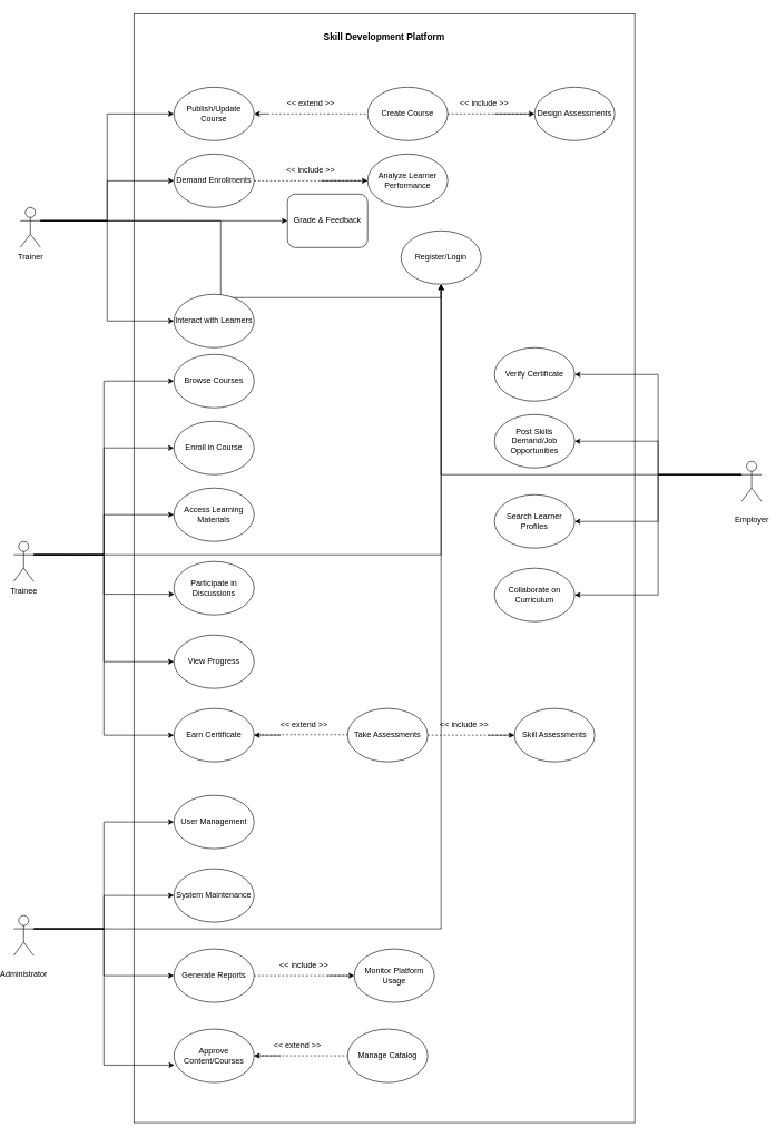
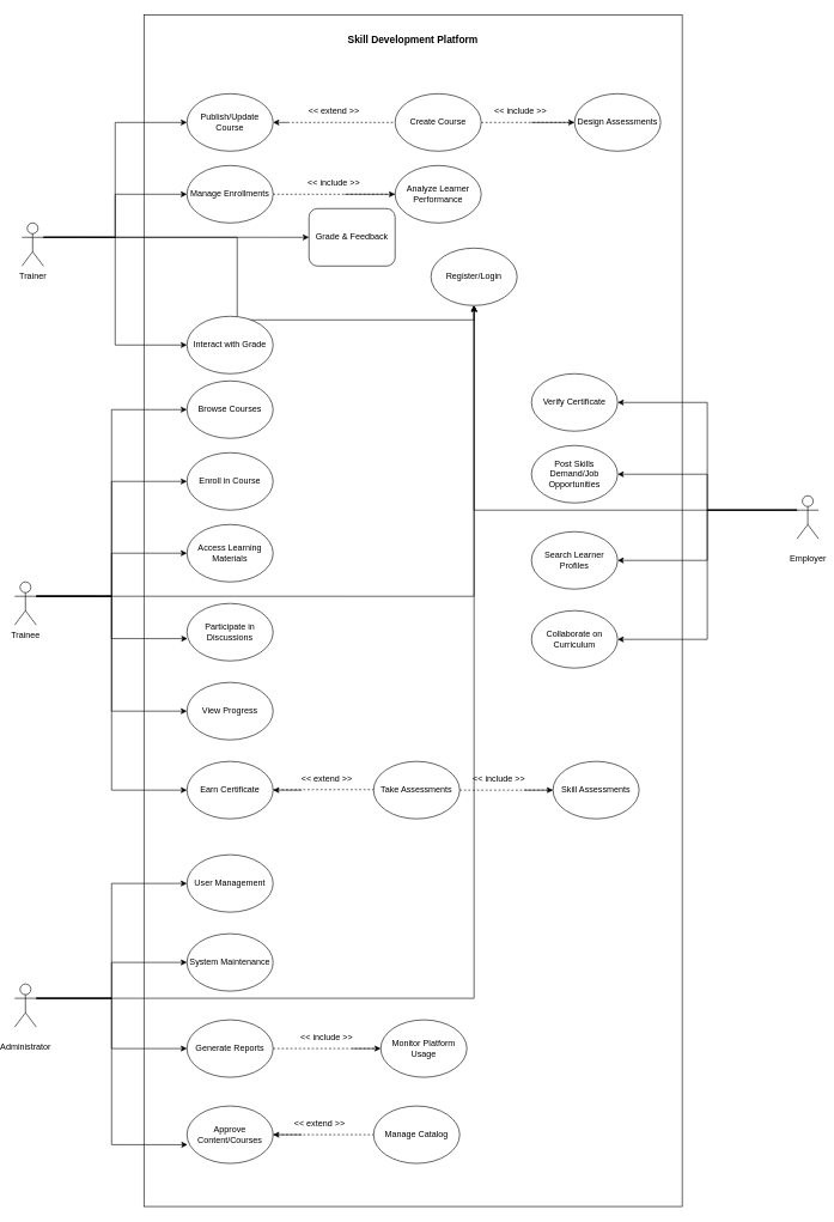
  <mxCell id="0" />
  <mxCell id="1" parent="0" />
  <mxCell id="2" value="" style="rounded=0;whiteSpace=wrap;html=1;" vertex="1" parent="1"><mxGeometry x="200" y="20" width="750" height="1660" as="geometry" /></mxCell>
  <mxCell id="3" style="edgeStyle=orthogonalEdgeStyle;rounded=0;orthogonalLoop=1;jettySize=auto;html=1;exitX=1;exitY=0.333;exitDx=0;exitDy=0;exitPerimeter=0;entryX=0;entryY=0.5;entryDx=0;entryDy=0;" edge="1" parent="1" source="8" target="9"><mxGeometry relative="1" as="geometry" /></mxCell>
  <mxCell id="4" style="edgeStyle=orthogonalEdgeStyle;rounded=0;orthogonalLoop=1;jettySize=auto;html=1;exitX=1;exitY=0.333;exitDx=0;exitDy=0;exitPerimeter=0;" edge="1" parent="1" source="8" target="19"><mxGeometry relative="1" as="geometry" /></mxCell>
  <mxCell id="5" style="edgeStyle=orthogonalEdgeStyle;rounded=0;orthogonalLoop=1;jettySize=auto;html=1;exitX=1;exitY=0.333;exitDx=0;exitDy=0;exitPerimeter=0;entryX=0;entryY=0.5;entryDx=0;entryDy=0;" edge="1" parent="1" source="8" target="20"><mxGeometry relative="1" as="geometry" /></mxCell>
  <mxCell id="6" style="edgeStyle=orthogonalEdgeStyle;rounded=0;orthogonalLoop=1;jettySize=auto;html=1;exitX=1;exitY=0.333;exitDx=0;exitDy=0;exitPerimeter=0;entryX=0;entryY=0.5;entryDx=0;entryDy=0;" edge="1" parent="1" source="8" target="21"><mxGeometry relative="1" as="geometry" /></mxCell>
  <mxCell id="7" style="edgeStyle=orthogonalEdgeStyle;rounded=0;orthogonalLoop=1;jettySize=auto;html=1;exitX=1;exitY=0.333;exitDx=0;exitDy=0;exitPerimeter=0;entryX=0.5;entryY=1;entryDx=0;entryDy=0;" edge="1" parent="1" source="8" target="58"><mxGeometry relative="1" as="geometry" /></mxCell>
  <mxCell id="8" value="Trainer" style="shape=umlActor;verticalLabelPosition=bottom;verticalAlign=top;html=1;outlineConnect=0;" vertex="1" parent="1"><mxGeometry x="30" y="310" width="30" height="60" as="geometry" /></mxCell>
  <mxCell id="9" value="Publish/Update Course" style="ellipse;whiteSpace=wrap;html=1;" vertex="1" parent="1"><mxGeometry x="260" y="130" width="120" height="80" as="geometry" /></mxCell>
  <mxCell id="10" value="&lt;b&gt;&lt;font style=&quot;font-size: 14px;&quot;&gt;Skill Development Platform&lt;/font&gt;&lt;/b&gt;" style="text;html=1;align=center;verticalAlign=middle;whiteSpace=wrap;rounded=0;" vertex="1" parent="1"><mxGeometry x="375" y="40" width="400" height="30" as="geometry" /></mxCell>
  <mxCell id="11" value="" style="endArrow=classic;html=1;rounded=0;" edge="1" parent="1"><mxGeometry width="50" height="50" relative="1" as="geometry"><mxPoint x="400" y="170" as="sourcePoint" /><mxPoint x="380" y="170" as="targetPoint" /></mxGeometry></mxCell>
  <mxCell id="12" value="&amp;lt;&amp;lt; extend &amp;gt;&amp;gt;" style="text;html=1;align=center;verticalAlign=middle;whiteSpace=wrap;rounded=0;" vertex="1" parent="1"><mxGeometry x="380" y="140" width="170" height="30" as="geometry" /></mxCell>
  <mxCell id="13" value="Create Course" style="ellipse;whiteSpace=wrap;html=1;" vertex="1" parent="1"><mxGeometry x="550" y="130" width="120" height="80" as="geometry" /></mxCell>
  <mxCell id="14" value="" style="endArrow=none;dashed=1;html=1;rounded=0;" edge="1" parent="1" target="15"><mxGeometry width="50" height="50" relative="1" as="geometry"><mxPoint x="670" y="170" as="sourcePoint" /><mxPoint x="720" y="120" as="targetPoint" /></mxGeometry></mxCell>
  <mxCell id="15" value="Design Assessments" style="ellipse;whiteSpace=wrap;html=1;" vertex="1" parent="1"><mxGeometry x="800" y="130" width="120" height="80" as="geometry" /></mxCell>
  <mxCell id="16" value="" style="endArrow=classic;html=1;rounded=0;entryX=0;entryY=0.5;entryDx=0;entryDy=0;" edge="1" parent="1" target="15"><mxGeometry width="50" height="50" relative="1" as="geometry"><mxPoint x="740" y="170" as="sourcePoint" /><mxPoint x="790" y="190" as="targetPoint" /></mxGeometry></mxCell>
  <mxCell id="17" value="&amp;lt;&amp;lt; include &amp;gt;&amp;gt;" style="text;html=1;align=center;verticalAlign=middle;whiteSpace=wrap;rounded=0;" vertex="1" parent="1"><mxGeometry x="640" y="140" width="170" height="30" as="geometry" /></mxCell>
  <mxCell id="18" value="" style="endArrow=none;dashed=1;html=1;rounded=0;" edge="1" parent="1"><mxGeometry width="50" height="50" relative="1" as="geometry"><mxPoint x="400" y="170" as="sourcePoint" /><mxPoint x="550" y="170" as="targetPoint" /></mxGeometry></mxCell>
- <mxCell id="19" value="Demand Enrollments" style="ellipse;whiteSpace=wrap;html=1;" vertex="1" parent="1"><mxGeometry x="260" y="230" width="120" height="80" as="geometry" /></mxCell>
+ <mxCell id="19" value="Manage Enrollments" style="ellipse;whiteSpace=wrap;html=1;" vertex="1" parent="1"><mxGeometry x="260" y="230" width="120" height="80" as="geometry" /></mxCell>
  <mxCell id="20" value="Grade &amp;amp; Feedback" style="whiteSpace=wrap;html=1;rounded=1;" vertex="1" parent="1"><mxGeometry x="430" y="290" width="120" height="80" as="geometry" /></mxCell>
- <mxCell id="21" value="Interact with Learners" style="ellipse;whiteSpace=wrap;html=1;" vertex="1" parent="1"><mxGeometry x="260" y="440" width="120" height="80" as="geometry" /></mxCell>
+ <mxCell id="21" value="Interact with Grade" style="ellipse;whiteSpace=wrap;html=1;" vertex="1" parent="1"><mxGeometry x="260" y="440" width="120" height="80" as="geometry" /></mxCell>
  <mxCell id="22" value="Analyze Learner Performance" style="ellipse;whiteSpace=wrap;html=1;" vertex="1" parent="1"><mxGeometry x="550" y="230" width="120" height="80" as="geometry" /></mxCell>
  <mxCell id="23" value="&amp;lt;&amp;lt; include &amp;gt;&amp;gt;" style="text;html=1;align=center;verticalAlign=middle;whiteSpace=wrap;rounded=0;" vertex="1" parent="1"><mxGeometry x="380" y="240" width="170" height="30" as="geometry" /></mxCell>
  <mxCell id="24" value="" style="endArrow=none;dashed=1;html=1;rounded=0;exitX=1;exitY=0.5;exitDx=0;exitDy=0;entryX=0;entryY=0.5;entryDx=0;entryDy=0;" edge="1" parent="1" source="19" target="22"><mxGeometry width="50" height="50" relative="1" as="geometry"><mxPoint x="540" y="420" as="sourcePoint" /><mxPoint x="590" y="370" as="targetPoint" /></mxGeometry></mxCell>
  <mxCell id="25" value="" style="endArrow=classic;html=1;rounded=0;" edge="1" parent="1"><mxGeometry width="50" height="50" relative="1" as="geometry"><mxPoint x="480" y="270" as="sourcePoint" /><mxPoint x="550" y="270" as="targetPoint" /></mxGeometry></mxCell>
  <mxCell id="26" value="Browse Courses" style="ellipse;whiteSpace=wrap;html=1;" vertex="1" parent="1"><mxGeometry x="260" y="530" width="120" height="80" as="geometry" /></mxCell>
  <mxCell id="27" value="Enroll in Course" style="ellipse;whiteSpace=wrap;html=1;" vertex="1" parent="1"><mxGeometry x="260" y="630" width="120" height="80" as="geometry" /></mxCell>
  <mxCell id="28" value="Access Learning Materials" style="ellipse;whiteSpace=wrap;html=1;" vertex="1" parent="1"><mxGeometry x="260" y="730" width="120" height="80" as="geometry" /></mxCell>
  <mxCell id="29" style="edgeStyle=orthogonalEdgeStyle;rounded=0;orthogonalLoop=1;jettySize=auto;html=1;exitX=1;exitY=0.333;exitDx=0;exitDy=0;exitPerimeter=0;entryX=0;entryY=0.5;entryDx=0;entryDy=0;" edge="1" parent="1" source="35" target="26"><mxGeometry relative="1" as="geometry" /></mxCell>
  <mxCell id="30" style="edgeStyle=orthogonalEdgeStyle;rounded=0;orthogonalLoop=1;jettySize=auto;html=1;exitX=1;exitY=0.333;exitDx=0;exitDy=0;exitPerimeter=0;entryX=0;entryY=0.5;entryDx=0;entryDy=0;" edge="1" parent="1" source="35" target="28"><mxGeometry relative="1" as="geometry" /></mxCell>
  <mxCell id="31" style="edgeStyle=orthogonalEdgeStyle;rounded=0;orthogonalLoop=1;jettySize=auto;html=1;exitX=1;exitY=0.333;exitDx=0;exitDy=0;exitPerimeter=0;entryX=0;entryY=0.5;entryDx=0;entryDy=0;" edge="1" parent="1" source="35" target="38"><mxGeometry relative="1" as="geometry" /></mxCell>
  <mxCell id="32" style="edgeStyle=orthogonalEdgeStyle;rounded=0;orthogonalLoop=1;jettySize=auto;html=1;exitX=1;exitY=0.333;exitDx=0;exitDy=0;exitPerimeter=0;entryX=0;entryY=0.5;entryDx=0;entryDy=0;" edge="1" parent="1" source="35" target="39"><mxGeometry relative="1" as="geometry" /></mxCell>
  <mxCell id="33" style="edgeStyle=orthogonalEdgeStyle;rounded=0;orthogonalLoop=1;jettySize=auto;html=1;exitX=1;exitY=0.333;exitDx=0;exitDy=0;exitPerimeter=0;" edge="1" parent="1" source="35" target="58"><mxGeometry relative="1" as="geometry" /></mxCell>
  <mxCell id="34" style="edgeStyle=orthogonalEdgeStyle;rounded=0;orthogonalLoop=1;jettySize=auto;html=1;exitX=1;exitY=0.333;exitDx=0;exitDy=0;exitPerimeter=0;entryX=0;entryY=0.5;entryDx=0;entryDy=0;" edge="1" parent="1" source="35" target="27"><mxGeometry relative="1" as="geometry" /></mxCell>
  <mxCell id="35" value="Trainee" style="shape=umlActor;verticalLabelPosition=bottom;verticalAlign=top;html=1;outlineConnect=0;" vertex="1" parent="1"><mxGeometry x="20" y="810" width="30" height="60" as="geometry" /></mxCell>
  <mxCell id="36" value="Participate in Discussions" style="ellipse;whiteSpace=wrap;html=1;" vertex="1" parent="1"><mxGeometry x="260" y="840" width="120" height="80" as="geometry" /></mxCell>
  <mxCell id="37" style="edgeStyle=orthogonalEdgeStyle;rounded=0;orthogonalLoop=1;jettySize=auto;html=1;exitX=1;exitY=0.333;exitDx=0;exitDy=0;exitPerimeter=0;entryX=0.006;entryY=0.613;entryDx=0;entryDy=0;entryPerimeter=0;" edge="1" parent="1" source="35" target="36"><mxGeometry relative="1" as="geometry" /></mxCell>
  <mxCell id="38" value="View Progress" style="ellipse;whiteSpace=wrap;html=1;" vertex="1" parent="1"><mxGeometry x="260" y="950" width="120" height="80" as="geometry" /></mxCell>
  <mxCell id="39" value="Earn Certificate" style="ellipse;whiteSpace=wrap;html=1;" vertex="1" parent="1"><mxGeometry x="260" y="1060" width="120" height="80" as="geometry" /></mxCell>
  <mxCell id="40" value="&amp;lt;&amp;lt; extend &amp;gt;&amp;gt;" style="text;html=1;align=center;verticalAlign=middle;whiteSpace=wrap;rounded=0;" vertex="1" parent="1"><mxGeometry x="370" y="1070" width="170" height="30" as="geometry" /></mxCell>
  <mxCell id="41" value="" style="endArrow=none;dashed=1;html=1;rounded=0;" edge="1" parent="1"><mxGeometry width="50" height="50" relative="1" as="geometry"><mxPoint x="380" y="1099.33" as="sourcePoint" /><mxPoint x="530" y="1099.33" as="targetPoint" /></mxGeometry></mxCell>
  <mxCell id="42" value="" style="endArrow=classic;html=1;rounded=0;" edge="1" parent="1"><mxGeometry width="50" height="50" relative="1" as="geometry"><mxPoint x="420" y="1100" as="sourcePoint" /><mxPoint x="380" y="1100" as="targetPoint" /></mxGeometry></mxCell>
  <mxCell id="43" value="Take Assessments" style="ellipse;whiteSpace=wrap;html=1;" vertex="1" parent="1"><mxGeometry x="520" y="1060" width="120" height="80" as="geometry" /></mxCell>
  <mxCell id="44" value="" style="endArrow=none;dashed=1;html=1;rounded=0;exitX=1;exitY=0.5;exitDx=0;exitDy=0;" edge="1" parent="1" source="43" target="45"><mxGeometry width="50" height="50" relative="1" as="geometry"><mxPoint x="600" y="1020" as="sourcePoint" /><mxPoint x="650" y="970" as="targetPoint" /></mxGeometry></mxCell>
  <mxCell id="45" value="Skill Assessments" style="ellipse;whiteSpace=wrap;html=1;" vertex="1" parent="1"><mxGeometry x="770" y="1060" width="120" height="80" as="geometry" /></mxCell>
  <mxCell id="46" value="" style="endArrow=classic;html=1;rounded=0;entryX=0;entryY=0.5;entryDx=0;entryDy=0;" edge="1" parent="1" target="45"><mxGeometry width="50" height="50" relative="1" as="geometry"><mxPoint x="730" y="1100" as="sourcePoint" /><mxPoint x="650" y="970" as="targetPoint" /></mxGeometry></mxCell>
  <mxCell id="47" value="&amp;lt;&amp;lt; include &amp;gt;&amp;gt;" style="text;html=1;align=center;verticalAlign=middle;whiteSpace=wrap;rounded=0;" vertex="1" parent="1"><mxGeometry x="610" y="1070" width="170" height="30" as="geometry" /></mxCell>
  <mxCell id="48" value="Verify Certificate" style="ellipse;whiteSpace=wrap;html=1;" vertex="1" parent="1"><mxGeometry x="740" y="520" width="120" height="80" as="geometry" /></mxCell>
  <mxCell id="49" value="Post Skills Demand/Job Opportunities" style="ellipse;whiteSpace=wrap;html=1;" vertex="1" parent="1"><mxGeometry x="740" y="620" width="120" height="80" as="geometry" /></mxCell>
  <mxCell id="50" value="Search Learner Profiles" style="ellipse;whiteSpace=wrap;html=1;" vertex="1" parent="1"><mxGeometry x="740" y="740" width="120" height="80" as="geometry" /></mxCell>
  <mxCell id="51" value="Collaborate on Curriculum" style="ellipse;whiteSpace=wrap;html=1;" vertex="1" parent="1"><mxGeometry x="740" y="850" width="120" height="80" as="geometry" /></mxCell>
  <mxCell id="52" style="edgeStyle=orthogonalEdgeStyle;rounded=0;orthogonalLoop=1;jettySize=auto;html=1;exitX=0;exitY=0.333;exitDx=0;exitDy=0;exitPerimeter=0;entryX=1;entryY=0.5;entryDx=0;entryDy=0;" edge="1" parent="1" source="57" target="48"><mxGeometry relative="1" as="geometry" /></mxCell>
  <mxCell id="53" style="edgeStyle=orthogonalEdgeStyle;rounded=0;orthogonalLoop=1;jettySize=auto;html=1;exitX=0;exitY=0.333;exitDx=0;exitDy=0;exitPerimeter=0;" edge="1" parent="1" source="57" target="49"><mxGeometry relative="1" as="geometry" /></mxCell>
  <mxCell id="54" style="edgeStyle=orthogonalEdgeStyle;rounded=0;orthogonalLoop=1;jettySize=auto;html=1;exitX=0;exitY=0.333;exitDx=0;exitDy=0;exitPerimeter=0;entryX=1;entryY=0.5;entryDx=0;entryDy=0;" edge="1" parent="1" source="57" target="50"><mxGeometry relative="1" as="geometry" /></mxCell>
  <mxCell id="55" style="edgeStyle=orthogonalEdgeStyle;rounded=0;orthogonalLoop=1;jettySize=auto;html=1;exitX=0;exitY=0.333;exitDx=0;exitDy=0;exitPerimeter=0;entryX=1;entryY=0.5;entryDx=0;entryDy=0;" edge="1" parent="1" source="57" target="51"><mxGeometry relative="1" as="geometry" /></mxCell>
  <mxCell id="56" style="edgeStyle=orthogonalEdgeStyle;rounded=0;orthogonalLoop=1;jettySize=auto;html=1;exitX=0;exitY=0.333;exitDx=0;exitDy=0;exitPerimeter=0;entryX=0.5;entryY=1;entryDx=0;entryDy=0;" edge="1" parent="1" source="57" target="58"><mxGeometry relative="1" as="geometry"><mxPoint x="730" y="440" as="targetPoint" /></mxGeometry></mxCell>
  <mxCell id="57" value="&#10;Employer&#10;&#10;" style="shape=umlActor;verticalLabelPosition=bottom;verticalAlign=top;html=1;outlineConnect=0;" vertex="1" parent="1"><mxGeometry x="1110" y="690" width="30" height="60" as="geometry" /></mxCell>
  <mxCell id="58" value="Register/Login" style="ellipse;whiteSpace=wrap;html=1;" vertex="1" parent="1"><mxGeometry x="600" y="345" width="120" height="80" as="geometry" /></mxCell>
  <mxCell id="59" value="User Management" style="ellipse;whiteSpace=wrap;html=1;" vertex="1" parent="1"><mxGeometry x="260" y="1190" width="120" height="80" as="geometry" /></mxCell>
  <mxCell id="60" value="System Maintenance" style="ellipse;whiteSpace=wrap;html=1;" vertex="1" parent="1"><mxGeometry x="260" y="1300" width="120" height="80" as="geometry" /></mxCell>
  <mxCell id="61" value="Generate Reports" style="ellipse;whiteSpace=wrap;html=1;" vertex="1" parent="1"><mxGeometry x="260" y="1420" width="120" height="80" as="geometry" /></mxCell>
  <mxCell id="62" value="Approve Content/Courses" style="ellipse;whiteSpace=wrap;html=1;" vertex="1" parent="1"><mxGeometry x="260" y="1540" width="120" height="80" as="geometry" /></mxCell>
  <mxCell id="63" value="&amp;lt;&amp;lt; include &amp;gt;&amp;gt;" style="text;html=1;align=center;verticalAlign=middle;whiteSpace=wrap;rounded=0;" vertex="1" parent="1"><mxGeometry x="370" y="1430" width="170" height="30" as="geometry" /></mxCell>
  <mxCell id="64" value="" style="endArrow=none;dashed=1;html=1;rounded=0;exitX=1;exitY=0.5;exitDx=0;exitDy=0;entryX=0;entryY=0.5;entryDx=0;entryDy=0;" edge="1" parent="1" source="61" target="65"><mxGeometry width="50" height="50" relative="1" as="geometry"><mxPoint x="680" y="1410" as="sourcePoint" /><mxPoint x="730" y="1360" as="targetPoint" /></mxGeometry></mxCell>
  <mxCell id="65" value="Monitor Platform Usage" style="ellipse;whiteSpace=wrap;html=1;" vertex="1" parent="1"><mxGeometry x="530" y="1420" width="120" height="80" as="geometry" /></mxCell>
  <mxCell id="66" value="" style="endArrow=classic;html=1;rounded=0;" edge="1" parent="1"><mxGeometry width="50" height="50" relative="1" as="geometry"><mxPoint x="490" y="1460" as="sourcePoint" /><mxPoint x="530" y="1460" as="targetPoint" /></mxGeometry></mxCell>
  <mxCell id="67" value="Manage Catalog" style="ellipse;whiteSpace=wrap;html=1;" vertex="1" parent="1"><mxGeometry x="520" y="1540" width="120" height="80" as="geometry" /></mxCell>
  <mxCell id="68" value="" style="endArrow=none;dashed=1;html=1;rounded=0;exitX=1;exitY=0.5;exitDx=0;exitDy=0;entryX=0;entryY=0.5;entryDx=0;entryDy=0;" edge="1" parent="1" source="62" target="67"><mxGeometry width="50" height="50" relative="1" as="geometry"><mxPoint x="710" y="1520" as="sourcePoint" /><mxPoint x="760" y="1470" as="targetPoint" /></mxGeometry></mxCell>
  <mxCell id="69" value="" style="endArrow=classic;html=1;rounded=0;" edge="1" parent="1"><mxGeometry width="50" height="50" relative="1" as="geometry"><mxPoint x="420" y="1580" as="sourcePoint" /><mxPoint x="380" y="1580" as="targetPoint" /></mxGeometry></mxCell>
  <mxCell id="70" style="edgeStyle=orthogonalEdgeStyle;rounded=0;orthogonalLoop=1;jettySize=auto;html=1;exitX=1;exitY=0.333;exitDx=0;exitDy=0;exitPerimeter=0;entryX=0;entryY=0.5;entryDx=0;entryDy=0;" edge="1" parent="1" source="74" target="59"><mxGeometry relative="1" as="geometry" /></mxCell>
  <mxCell id="71" style="edgeStyle=orthogonalEdgeStyle;rounded=0;orthogonalLoop=1;jettySize=auto;html=1;exitX=1;exitY=0.333;exitDx=0;exitDy=0;exitPerimeter=0;" edge="1" parent="1" source="74" target="60"><mxGeometry relative="1" as="geometry" /></mxCell>
  <mxCell id="72" style="edgeStyle=orthogonalEdgeStyle;rounded=0;orthogonalLoop=1;jettySize=auto;html=1;exitX=1;exitY=0.333;exitDx=0;exitDy=0;exitPerimeter=0;entryX=0;entryY=0.5;entryDx=0;entryDy=0;" edge="1" parent="1" source="74" target="61"><mxGeometry relative="1" as="geometry" /></mxCell>
  <mxCell id="73" style="edgeStyle=orthogonalEdgeStyle;rounded=0;orthogonalLoop=1;jettySize=auto;html=1;exitX=1;exitY=0.333;exitDx=0;exitDy=0;exitPerimeter=0;entryX=0.5;entryY=1;entryDx=0;entryDy=0;" edge="1" parent="1" source="74" target="58"><mxGeometry relative="1" as="geometry" /></mxCell>
  <mxCell id="74" value="&#10;Administrator&#10;&#10;" style="shape=umlActor;verticalLabelPosition=bottom;verticalAlign=top;html=1;outlineConnect=0;" vertex="1" parent="1"><mxGeometry x="20" y="1370" width="30" height="60" as="geometry" /></mxCell>
  <mxCell id="75" style="edgeStyle=orthogonalEdgeStyle;rounded=0;orthogonalLoop=1;jettySize=auto;html=1;exitX=1;exitY=0.333;exitDx=0;exitDy=0;exitPerimeter=0;entryX=0.006;entryY=0.674;entryDx=0;entryDy=0;entryPerimeter=0;" edge="1" parent="1" source="74" target="62"><mxGeometry relative="1" as="geometry" /></mxCell>
  <mxCell id="76" value="&amp;lt;&amp;lt; extend &amp;gt;&amp;gt;" style="text;html=1;align=center;verticalAlign=middle;whiteSpace=wrap;rounded=0;" vertex="1" parent="1"><mxGeometry x="360" y="1550" width="170" height="30" as="geometry" /></mxCell>
